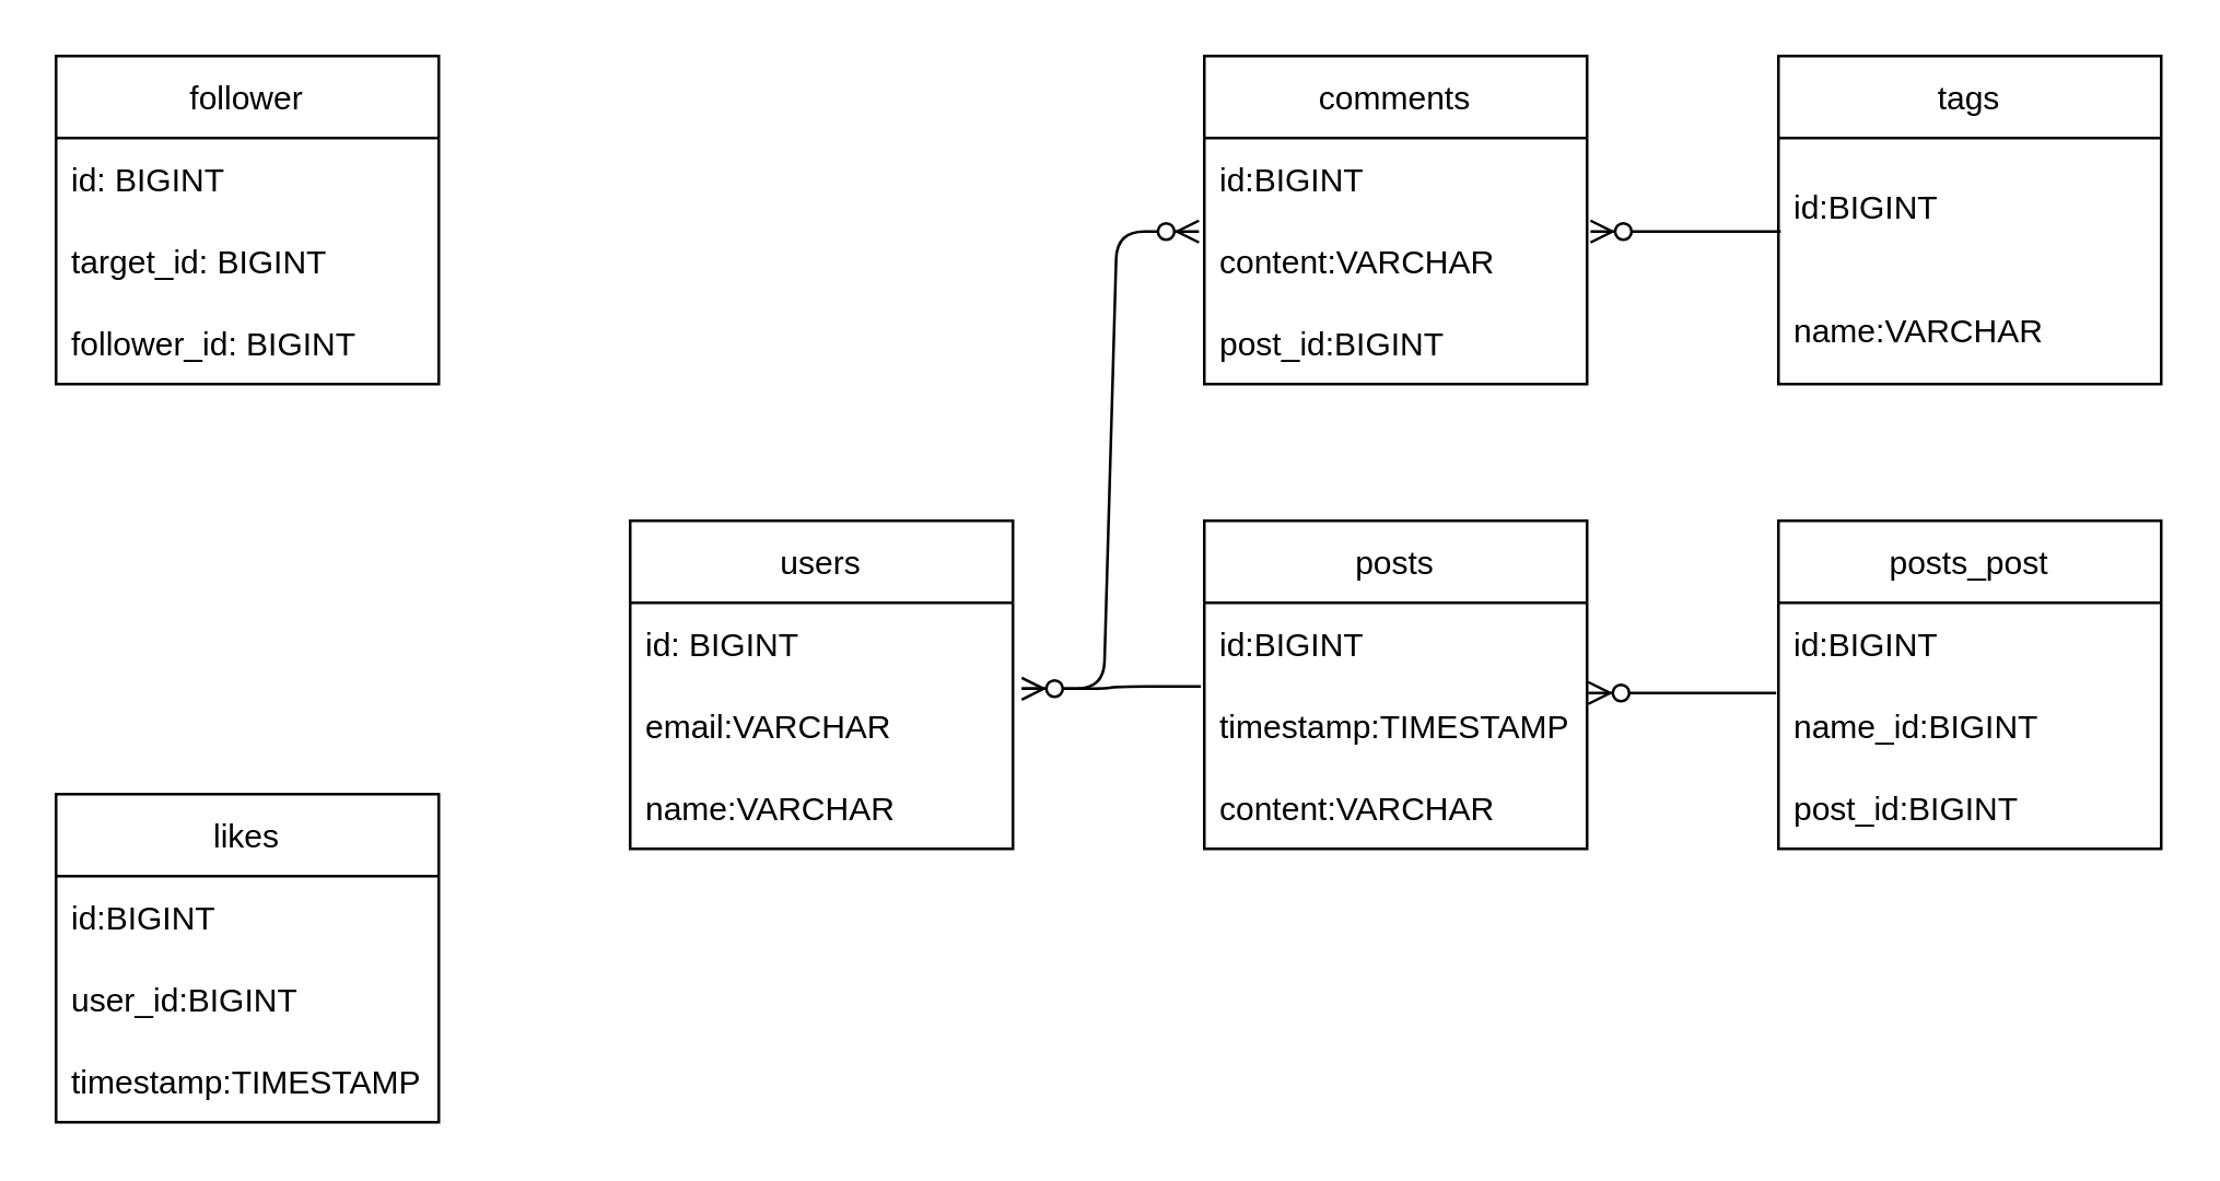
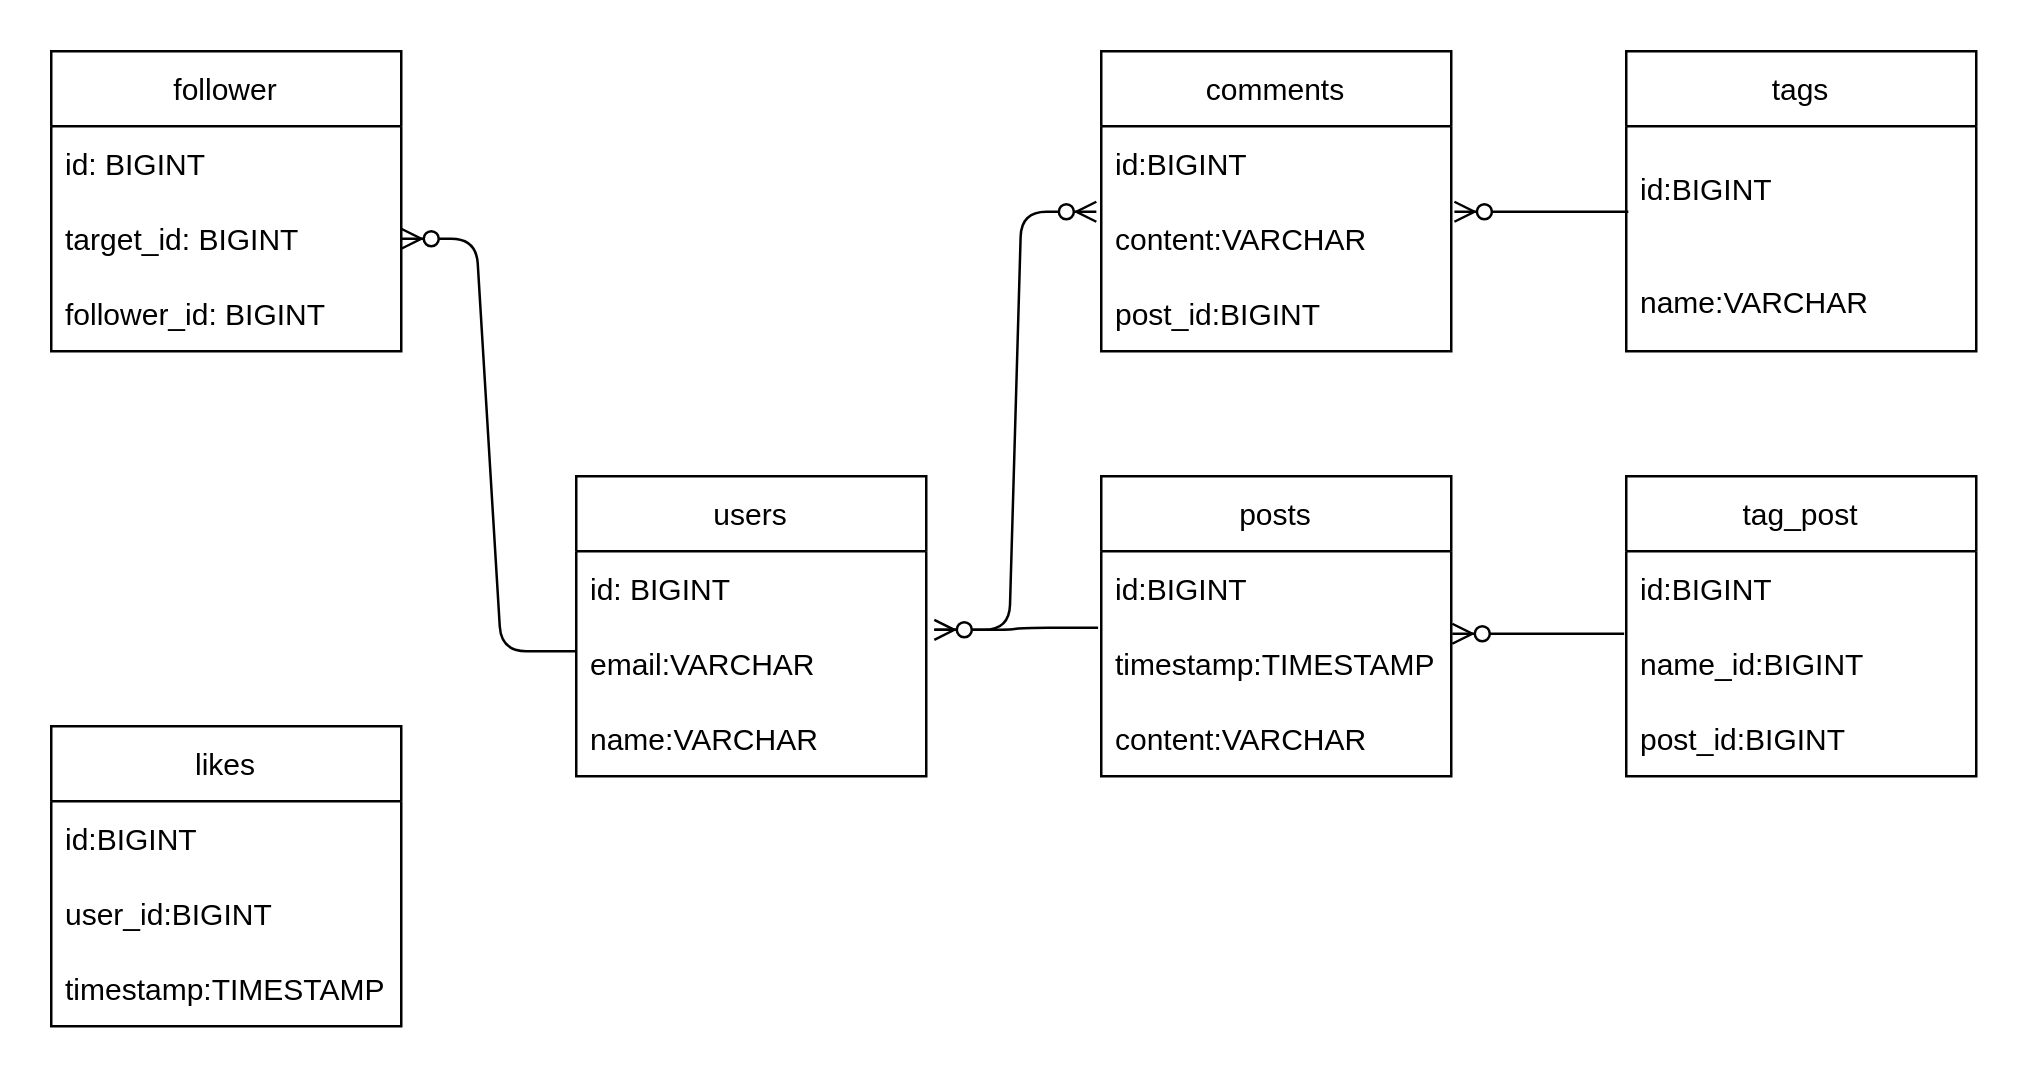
  <mxCell id="0" />
  <mxCell id="1" parent="0" />
  <mxCell id="2" value="follower" style="swimlane;fontStyle=0;childLayout=stackLayout;horizontal=1;startSize=30;horizontalStack=0;resizeParent=1;resizeParentMax=0;resizeLast=0;collapsible=1;marginBottom=0;" vertex="1" parent="1"><mxGeometry x="20" y="20" width="140" height="120" as="geometry" /></mxCell>
  <mxCell id="3" value="id: BIGINT" style="text;strokeColor=none;fillColor=none;align=left;verticalAlign=middle;spacingLeft=4;spacingRight=4;overflow=hidden;points=[[0,0.5],[1,0.5]];portConstraint=eastwest;rotatable=0;" vertex="1" parent="2"><mxGeometry y="30" width="140" height="30" as="geometry" /></mxCell>
  <mxCell id="4" value="target_id: BIGINT" style="text;strokeColor=none;fillColor=none;align=left;verticalAlign=middle;spacingLeft=4;spacingRight=4;overflow=hidden;points=[[0,0.5],[1,0.5]];portConstraint=eastwest;rotatable=0;" vertex="1" parent="2"><mxGeometry y="60" width="140" height="30" as="geometry" /></mxCell>
  <mxCell id="5" value="follower_id: BIGINT" style="text;strokeColor=none;fillColor=none;align=left;verticalAlign=middle;spacingLeft=4;spacingRight=4;overflow=hidden;points=[[0,0.5],[1,0.5]];portConstraint=eastwest;rotatable=0;" vertex="1" parent="2"><mxGeometry y="90" width="140" height="30" as="geometry" /></mxCell>
  <mxCell id="6" value="users" style="swimlane;fontStyle=0;childLayout=stackLayout;horizontal=1;startSize=30;horizontalStack=0;resizeParent=1;resizeParentMax=0;resizeLast=0;collapsible=1;marginBottom=0;" vertex="1" parent="1"><mxGeometry x="230" y="190" width="140" height="120" as="geometry" /></mxCell>
  <mxCell id="7" value="id: BIGINT" style="text;strokeColor=none;fillColor=none;align=left;verticalAlign=middle;spacingLeft=4;spacingRight=4;overflow=hidden;points=[[0,0.5],[1,0.5]];portConstraint=eastwest;rotatable=0;" vertex="1" parent="6"><mxGeometry y="30" width="140" height="30" as="geometry" /></mxCell>
  <mxCell id="8" value="email:VARCHAR" style="text;strokeColor=none;fillColor=none;align=left;verticalAlign=middle;spacingLeft=4;spacingRight=4;overflow=hidden;points=[[0,0.5],[1,0.5]];portConstraint=eastwest;rotatable=0;" vertex="1" parent="6"><mxGeometry y="60" width="140" height="30" as="geometry" /></mxCell>
  <mxCell id="9" value="name:VARCHAR" style="text;strokeColor=none;fillColor=none;align=left;verticalAlign=middle;spacingLeft=4;spacingRight=4;overflow=hidden;points=[[0,0.5],[1,0.5]];portConstraint=eastwest;rotatable=0;" vertex="1" parent="6"><mxGeometry y="90" width="140" height="30" as="geometry" /></mxCell>
+ <mxCell id="10" value="" style="edgeStyle=entityRelationEdgeStyle;fontSize=12;html=1;endArrow=ERzeroToMany;endFill=1;exitX=0;exitY=0.333;exitDx=0;exitDy=0;exitPerimeter=0;" edge="1" parent="1" source="8" target="4"><mxGeometry width="100" height="100" relative="1" as="geometry"><mxPoint x="300" y="220" as="sourcePoint" /><mxPoint x="400" y="120" as="targetPoint" /></mxGeometry></mxCell>
  <mxCell id="11" value="likes" style="swimlane;fontStyle=0;childLayout=stackLayout;horizontal=1;startSize=30;horizontalStack=0;resizeParent=1;resizeParentMax=0;resizeLast=0;collapsible=1;marginBottom=0;" vertex="1" parent="1"><mxGeometry x="20" y="290" width="140" height="120" as="geometry" /></mxCell>
  <mxCell id="12" value="id:BIGINT" style="text;strokeColor=none;fillColor=none;align=left;verticalAlign=middle;spacingLeft=4;spacingRight=4;overflow=hidden;points=[[0,0.5],[1,0.5]];portConstraint=eastwest;rotatable=0;" vertex="1" parent="11"><mxGeometry y="30" width="140" height="30" as="geometry" /></mxCell>
  <mxCell id="13" value="user_id:BIGINT" style="text;strokeColor=none;fillColor=none;align=left;verticalAlign=middle;spacingLeft=4;spacingRight=4;overflow=hidden;points=[[0,0.5],[1,0.5]];portConstraint=eastwest;rotatable=0;" vertex="1" parent="11"><mxGeometry y="60" width="140" height="30" as="geometry" /></mxCell>
  <mxCell id="14" value="timestamp:TIMESTAMP" style="text;strokeColor=none;fillColor=none;align=left;verticalAlign=middle;spacingLeft=4;spacingRight=4;overflow=hidden;points=[[0,0.5],[1,0.5]];portConstraint=eastwest;rotatable=0;" vertex="1" parent="11"><mxGeometry y="90" width="140" height="30" as="geometry" /></mxCell>
  <mxCell id="15" value="comments" style="swimlane;fontStyle=0;childLayout=stackLayout;horizontal=1;startSize=30;horizontalStack=0;resizeParent=1;resizeParentMax=0;resizeLast=0;collapsible=1;marginBottom=0;" vertex="1" parent="1"><mxGeometry x="440" y="20" width="140" height="120" as="geometry" /></mxCell>
  <mxCell id="16" value="id:BIGINT" style="text;strokeColor=none;fillColor=none;align=left;verticalAlign=middle;spacingLeft=4;spacingRight=4;overflow=hidden;points=[[0,0.5],[1,0.5]];portConstraint=eastwest;rotatable=0;" vertex="1" parent="15"><mxGeometry y="30" width="140" height="30" as="geometry" /></mxCell>
  <mxCell id="17" value="content:VARCHAR" style="text;strokeColor=none;fillColor=none;align=left;verticalAlign=middle;spacingLeft=4;spacingRight=4;overflow=hidden;points=[[0,0.5],[1,0.5]];portConstraint=eastwest;rotatable=0;" vertex="1" parent="15"><mxGeometry y="60" width="140" height="30" as="geometry" /></mxCell>
  <mxCell id="18" value="post_id:BIGINT" style="text;strokeColor=none;fillColor=none;align=left;verticalAlign=middle;spacingLeft=4;spacingRight=4;overflow=hidden;points=[[0,0.5],[1,0.5]];portConstraint=eastwest;rotatable=0;" vertex="1" parent="15"><mxGeometry y="90" width="140" height="30" as="geometry" /></mxCell>
  <mxCell id="19" value="posts" style="swimlane;fontStyle=0;childLayout=stackLayout;horizontal=1;startSize=30;horizontalStack=0;resizeParent=1;resizeParentMax=0;resizeLast=0;collapsible=1;marginBottom=0;" vertex="1" parent="1"><mxGeometry x="440" y="190" width="140" height="120" as="geometry" /></mxCell>
  <mxCell id="20" value="id:BIGINT" style="text;strokeColor=none;fillColor=none;align=left;verticalAlign=middle;spacingLeft=4;spacingRight=4;overflow=hidden;points=[[0,0.5],[1,0.5]];portConstraint=eastwest;rotatable=0;" vertex="1" parent="19"><mxGeometry y="30" width="140" height="30" as="geometry" /></mxCell>
  <mxCell id="21" value="timestamp:TIMESTAMP" style="text;strokeColor=none;fillColor=none;align=left;verticalAlign=middle;spacingLeft=4;spacingRight=4;overflow=hidden;points=[[0,0.5],[1,0.5]];portConstraint=eastwest;rotatable=0;" vertex="1" parent="19"><mxGeometry y="60" width="140" height="30" as="geometry" /></mxCell>
  <mxCell id="22" value="content:VARCHAR" style="text;strokeColor=none;fillColor=none;align=left;verticalAlign=middle;spacingLeft=4;spacingRight=4;overflow=hidden;points=[[0,0.5],[1,0.5]];portConstraint=eastwest;rotatable=0;" vertex="1" parent="19"><mxGeometry y="90" width="140" height="30" as="geometry" /></mxCell>
  <mxCell id="23" value="tags" style="swimlane;fontStyle=0;childLayout=stackLayout;horizontal=1;startSize=30;horizontalStack=0;resizeParent=1;resizeParentMax=0;resizeLast=0;collapsible=1;marginBottom=0;" vertex="1" parent="1"><mxGeometry x="650" y="20" width="140" height="120" as="geometry" /></mxCell>
  <mxCell id="24" value="id:BIGINT" style="text;strokeColor=none;fillColor=none;align=left;verticalAlign=middle;spacingLeft=4;spacingRight=4;overflow=hidden;points=[[0,0.5],[1,0.5]];portConstraint=eastwest;rotatable=0;" vertex="1" parent="23"><mxGeometry y="30" width="140" height="50" as="geometry" /></mxCell>
  <mxCell id="25" value="name:VARCHAR" style="text;strokeColor=none;fillColor=none;align=left;verticalAlign=middle;spacingLeft=4;spacingRight=4;overflow=hidden;points=[[0,0.5],[1,0.5]];portConstraint=eastwest;rotatable=0;" vertex="1" parent="23"><mxGeometry y="80" width="140" height="40" as="geometry" /></mxCell>
- <mxCell id="26" value="posts_post" style="swimlane;fontStyle=0;childLayout=stackLayout;horizontal=1;startSize=30;horizontalStack=0;resizeParent=1;resizeParentMax=0;resizeLast=0;collapsible=1;marginBottom=0;" vertex="1" parent="1"><mxGeometry x="650" y="190" width="140" height="120" as="geometry" /></mxCell>
+ <mxCell id="26" value="tag_post" style="swimlane;fontStyle=0;childLayout=stackLayout;horizontal=1;startSize=30;horizontalStack=0;resizeParent=1;resizeParentMax=0;resizeLast=0;collapsible=1;marginBottom=0;" vertex="1" parent="1"><mxGeometry x="650" y="190" width="140" height="120" as="geometry" /></mxCell>
  <mxCell id="27" value="id:BIGINT" style="text;strokeColor=none;fillColor=none;align=left;verticalAlign=middle;spacingLeft=4;spacingRight=4;overflow=hidden;points=[[0,0.5],[1,0.5]];portConstraint=eastwest;rotatable=0;" vertex="1" parent="26"><mxGeometry y="30" width="140" height="30" as="geometry" /></mxCell>
  <mxCell id="28" value="name_id:BIGINT" style="text;strokeColor=none;fillColor=none;align=left;verticalAlign=middle;spacingLeft=4;spacingRight=4;overflow=hidden;points=[[0,0.5],[1,0.5]];portConstraint=eastwest;rotatable=0;" vertex="1" parent="26"><mxGeometry y="60" width="140" height="30" as="geometry" /></mxCell>
  <mxCell id="29" value="post_id:BIGINT" style="text;strokeColor=none;fillColor=none;align=left;verticalAlign=middle;spacingLeft=4;spacingRight=4;overflow=hidden;points=[[0,0.5],[1,0.5]];portConstraint=eastwest;rotatable=0;" vertex="1" parent="26"><mxGeometry y="90" width="140" height="30" as="geometry" /></mxCell>
  <mxCell id="30" value="" style="edgeStyle=entityRelationEdgeStyle;fontSize=12;html=1;endArrow=ERzeroToMany;endFill=1;exitX=1.023;exitY=0.047;exitDx=0;exitDy=0;exitPerimeter=0;entryX=-0.014;entryY=0.14;entryDx=0;entryDy=0;entryPerimeter=0;" edge="1" parent="1" source="8" target="17"><mxGeometry width="100" height="100" relative="1" as="geometry"><mxPoint x="300" y="290" as="sourcePoint" /><mxPoint x="400" y="190" as="targetPoint" /></mxGeometry></mxCell>
  <mxCell id="31" value="" style="edgeStyle=entityRelationEdgeStyle;fontSize=12;html=1;endArrow=ERzeroToMany;endFill=1;entryX=1.023;entryY=0.047;entryDx=0;entryDy=0;entryPerimeter=0;exitX=-0.009;exitY=0.02;exitDx=0;exitDy=0;exitPerimeter=0;" edge="1" parent="1" source="21" target="8"><mxGeometry width="100" height="100" relative="1" as="geometry"><mxPoint x="300" y="290" as="sourcePoint" /><mxPoint x="400" y="190" as="targetPoint" /></mxGeometry></mxCell>
  <mxCell id="32" value="" style="edgeStyle=entityRelationEdgeStyle;fontSize=12;html=1;endArrow=ERzeroToMany;endFill=1;entryX=1.009;entryY=0.14;entryDx=0;entryDy=0;entryPerimeter=0;exitX=0.006;exitY=0.684;exitDx=0;exitDy=0;exitPerimeter=0;" edge="1" parent="1" source="24" target="17"><mxGeometry width="100" height="100" relative="1" as="geometry"><mxPoint x="300" y="290" as="sourcePoint" /><mxPoint x="400" y="190" as="targetPoint" /></mxGeometry></mxCell>
  <mxCell id="33" value="" style="edgeStyle=entityRelationEdgeStyle;fontSize=12;html=1;endArrow=ERzeroToMany;endFill=1;entryX=1.003;entryY=0.1;entryDx=0;entryDy=0;entryPerimeter=0;exitX=-0.006;exitY=0.1;exitDx=0;exitDy=0;exitPerimeter=0;" edge="1" parent="1" source="28" target="21"><mxGeometry width="100" height="100" relative="1" as="geometry"><mxPoint x="300" y="290" as="sourcePoint" /><mxPoint x="400" y="190" as="targetPoint" /></mxGeometry></mxCell>
